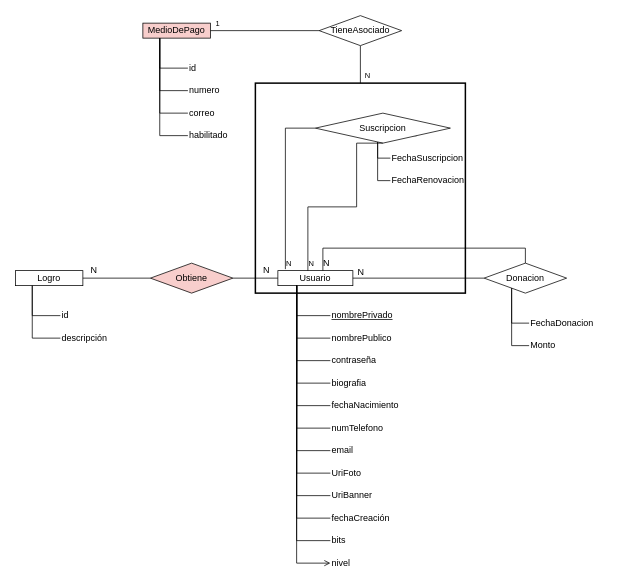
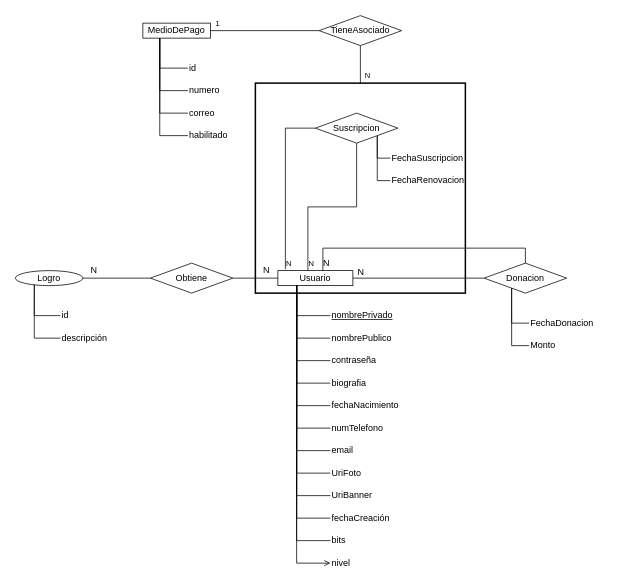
  <mxCell id="0" />
  <mxCell id="1" parent="0" />
  <mxCell id="2" value="" style="group" vertex="1" connectable="0" parent="1"><mxGeometry x="390" y="360" width="155" height="400" as="geometry" /></mxCell>
  <mxCell id="3" value="Usuario" style="whiteSpace=wrap;html=1;" vertex="1" parent="2"><mxGeometry x="-20" width="100" height="20" as="geometry" /></mxCell>
  <mxCell id="4" value="nombrePrivado" style="text;html=1;strokeColor=none;fillColor=none;align=left;verticalAlign=middle;whiteSpace=wrap;rounded=0;fontStyle=4" vertex="1" parent="2"><mxGeometry x="50" y="50" width="105" height="20" as="geometry" /></mxCell>
  <mxCell id="5" style="edgeStyle=orthogonalEdgeStyle;rounded=0;orthogonalLoop=1;jettySize=auto;html=1;exitX=0.25;exitY=1;exitDx=0;exitDy=0;entryX=0;entryY=0.5;entryDx=0;entryDy=0;endArrow=none;endFill=0;strokeWidth=1;" edge="1" parent="2" source="3" target="4"><mxGeometry relative="1" as="geometry" /></mxCell>
  <mxCell id="6" value="nombrePublico" style="text;html=1;strokeColor=none;fillColor=none;align=left;verticalAlign=middle;whiteSpace=wrap;rounded=0;" vertex="1" parent="2"><mxGeometry x="50" y="80" width="105" height="20" as="geometry" /></mxCell>
  <mxCell id="7" style="edgeStyle=orthogonalEdgeStyle;rounded=0;orthogonalLoop=1;jettySize=auto;html=1;exitX=0.25;exitY=1;exitDx=0;exitDy=0;entryX=0;entryY=0.5;entryDx=0;entryDy=0;endArrow=none;endFill=0;strokeWidth=1;" edge="1" parent="2" source="3" target="6"><mxGeometry relative="1" as="geometry" /></mxCell>
  <mxCell id="8" value="contraseña" style="text;html=1;strokeColor=none;fillColor=none;align=left;verticalAlign=middle;whiteSpace=wrap;rounded=0;" vertex="1" parent="2"><mxGeometry x="50" y="110" width="105" height="20" as="geometry" /></mxCell>
  <mxCell id="9" style="edgeStyle=orthogonalEdgeStyle;rounded=0;orthogonalLoop=1;jettySize=auto;html=1;exitX=0.25;exitY=1;exitDx=0;exitDy=0;entryX=0;entryY=0.5;entryDx=0;entryDy=0;endArrow=none;endFill=0;strokeWidth=1;" edge="1" parent="2" source="3" target="8"><mxGeometry relative="1" as="geometry" /></mxCell>
  <mxCell id="10" value="biografia" style="text;html=1;strokeColor=none;fillColor=none;align=left;verticalAlign=middle;whiteSpace=wrap;rounded=0;" vertex="1" parent="2"><mxGeometry x="50" y="140" width="105" height="20" as="geometry" /></mxCell>
  <mxCell id="11" style="edgeStyle=orthogonalEdgeStyle;rounded=0;orthogonalLoop=1;jettySize=auto;html=1;exitX=0.25;exitY=1;exitDx=0;exitDy=0;entryX=0;entryY=0.5;entryDx=0;entryDy=0;endArrow=none;endFill=0;strokeWidth=1;" edge="1" parent="2" source="3" target="10"><mxGeometry relative="1" as="geometry" /></mxCell>
  <mxCell id="12" value="fechaNacimiento" style="text;html=1;strokeColor=none;fillColor=none;align=left;verticalAlign=middle;whiteSpace=wrap;rounded=0;" vertex="1" parent="2"><mxGeometry x="50" y="170" width="105" height="20" as="geometry" /></mxCell>
  <mxCell id="13" style="edgeStyle=orthogonalEdgeStyle;rounded=0;orthogonalLoop=1;jettySize=auto;html=1;exitX=0.25;exitY=1;exitDx=0;exitDy=0;entryX=0;entryY=0.5;entryDx=0;entryDy=0;endArrow=none;endFill=0;strokeWidth=1;" edge="1" parent="2" source="3" target="12"><mxGeometry relative="1" as="geometry" /></mxCell>
  <mxCell id="14" value="numTelefono" style="text;html=1;strokeColor=none;fillColor=none;align=left;verticalAlign=middle;whiteSpace=wrap;rounded=0;" vertex="1" parent="2"><mxGeometry x="50" y="200" width="105" height="20" as="geometry" /></mxCell>
  <mxCell id="15" style="edgeStyle=orthogonalEdgeStyle;rounded=0;orthogonalLoop=1;jettySize=auto;html=1;exitX=0.25;exitY=1;exitDx=0;exitDy=0;entryX=0;entryY=0.5;entryDx=0;entryDy=0;endArrow=none;endFill=0;strokeWidth=1;" edge="1" parent="2" source="3" target="14"><mxGeometry relative="1" as="geometry" /></mxCell>
  <mxCell id="16" value="email" style="text;html=1;strokeColor=none;fillColor=none;align=left;verticalAlign=middle;whiteSpace=wrap;rounded=0;" vertex="1" parent="2"><mxGeometry x="50" y="230" width="105" height="20" as="geometry" /></mxCell>
  <mxCell id="17" style="edgeStyle=orthogonalEdgeStyle;rounded=0;orthogonalLoop=1;jettySize=auto;html=1;exitX=0.25;exitY=1;exitDx=0;exitDy=0;entryX=0;entryY=0.5;entryDx=0;entryDy=0;endArrow=none;endFill=0;strokeWidth=1;" edge="1" parent="2" source="3" target="16"><mxGeometry relative="1" as="geometry" /></mxCell>
  <mxCell id="18" value="UriFoto" style="text;html=1;strokeColor=none;fillColor=none;align=left;verticalAlign=middle;whiteSpace=wrap;rounded=0;" vertex="1" parent="2"><mxGeometry x="50" y="260" width="105" height="20" as="geometry" /></mxCell>
  <mxCell id="19" style="edgeStyle=orthogonalEdgeStyle;rounded=0;orthogonalLoop=1;jettySize=auto;html=1;exitX=0.25;exitY=1;exitDx=0;exitDy=0;entryX=0;entryY=0.5;entryDx=0;entryDy=0;endArrow=none;endFill=0;strokeWidth=1;" edge="1" parent="2" source="3" target="18"><mxGeometry relative="1" as="geometry" /></mxCell>
  <mxCell id="20" value="UriBanner" style="text;html=1;strokeColor=none;fillColor=none;align=left;verticalAlign=middle;whiteSpace=wrap;rounded=0;" vertex="1" parent="2"><mxGeometry x="50" y="290" width="105" height="20" as="geometry" /></mxCell>
  <mxCell id="21" style="edgeStyle=orthogonalEdgeStyle;rounded=0;orthogonalLoop=1;jettySize=auto;html=1;exitX=0.25;exitY=1;exitDx=0;exitDy=0;entryX=0;entryY=0.5;entryDx=0;entryDy=0;endArrow=none;endFill=0;strokeWidth=1;" edge="1" parent="2" source="3" target="20"><mxGeometry relative="1" as="geometry" /></mxCell>
  <mxCell id="22" value="fechaCreación" style="text;html=1;strokeColor=none;fillColor=none;align=left;verticalAlign=middle;whiteSpace=wrap;rounded=0;" vertex="1" parent="2"><mxGeometry x="50" y="320" width="105" height="20" as="geometry" /></mxCell>
  <mxCell id="23" style="edgeStyle=orthogonalEdgeStyle;rounded=0;orthogonalLoop=1;jettySize=auto;html=1;exitX=0.25;exitY=1;exitDx=0;exitDy=0;entryX=0;entryY=0.5;entryDx=0;entryDy=0;endArrow=none;endFill=0;strokeWidth=1;" edge="1" parent="2" source="3" target="22"><mxGeometry relative="1" as="geometry" /></mxCell>
  <mxCell id="24" value="bits" style="text;html=1;strokeColor=none;fillColor=none;align=left;verticalAlign=middle;whiteSpace=wrap;rounded=0;" vertex="1" parent="2"><mxGeometry x="50" y="350" width="105" height="20" as="geometry" /></mxCell>
  <mxCell id="25" style="edgeStyle=orthogonalEdgeStyle;rounded=0;orthogonalLoop=1;jettySize=auto;html=1;exitX=0.25;exitY=1;exitDx=0;exitDy=0;entryX=0;entryY=0.5;entryDx=0;entryDy=0;endArrow=none;endFill=0;strokeWidth=1;" edge="1" parent="2" source="3" target="24"><mxGeometry relative="1" as="geometry" /></mxCell>
  <mxCell id="26" value="nivel" style="text;html=1;strokeColor=none;fillColor=none;align=left;verticalAlign=middle;whiteSpace=wrap;rounded=0;" vertex="1" parent="2"><mxGeometry x="50" y="380" width="105" height="20" as="geometry" /></mxCell>
  <mxCell id="27" style="edgeStyle=orthogonalEdgeStyle;rounded=0;orthogonalLoop=1;jettySize=auto;html=1;exitX=0.25;exitY=1;exitDx=0;exitDy=0;entryX=0;entryY=0.5;entryDx=0;entryDy=0;endArrow=open;endFill=0;strokeWidth=1;" edge="1" parent="2" source="3" target="26"><mxGeometry relative="1" as="geometry" /></mxCell>
  <mxCell id="28" value="N" style="text;html=1;strokeColor=none;fillColor=none;align=center;verticalAlign=middle;whiteSpace=wrap;rounded=0;" vertex="1" parent="2"><mxGeometry x="76" y="-8" width="30" height="20" as="geometry" /></mxCell>
  <mxCell id="29" style="edgeStyle=orthogonalEdgeStyle;rounded=0;orthogonalLoop=1;jettySize=auto;html=1;entryX=1;entryY=0.5;entryDx=0;entryDy=0;endArrow=none;endFill=0;strokeWidth=1;" edge="1" parent="1" source="30" target="3"><mxGeometry relative="1" as="geometry" /></mxCell>
  <mxCell id="30" value="Donacion" style="rhombus;whiteSpace=wrap;html=1;" vertex="1" parent="1"><mxGeometry x="645" y="350" width="110" height="40" as="geometry" /></mxCell>
  <mxCell id="31" value="FechaDonacion" style="text;html=1;strokeColor=none;fillColor=none;align=left;verticalAlign=middle;whiteSpace=wrap;rounded=0;" vertex="1" parent="1"><mxGeometry x="705" y="420" width="105" height="20" as="geometry" /></mxCell>
  <mxCell id="32" style="edgeStyle=orthogonalEdgeStyle;rounded=0;orthogonalLoop=1;jettySize=auto;html=1;exitX=0.25;exitY=1;exitDx=0;exitDy=0;entryX=0;entryY=0.5;entryDx=0;entryDy=0;endArrow=none;endFill=0;strokeWidth=1;" edge="1" parent="1" source="30" target="31"><mxGeometry relative="1" as="geometry" /></mxCell>
  <mxCell id="33" value="Monto" style="text;html=1;strokeColor=none;fillColor=none;align=left;verticalAlign=middle;whiteSpace=wrap;rounded=0;" vertex="1" parent="1"><mxGeometry x="705" y="450" width="105" height="20" as="geometry" /></mxCell>
  <mxCell id="34" style="edgeStyle=orthogonalEdgeStyle;rounded=0;orthogonalLoop=1;jettySize=auto;html=1;exitX=0.25;exitY=1;exitDx=0;exitDy=0;entryX=0;entryY=0.5;entryDx=0;entryDy=0;endArrow=none;endFill=0;strokeWidth=1;" edge="1" parent="1" source="30" target="33"><mxGeometry relative="1" as="geometry" /></mxCell>
  <mxCell id="35" style="edgeStyle=orthogonalEdgeStyle;rounded=0;orthogonalLoop=1;jettySize=auto;html=1;entryX=0.5;entryY=0;entryDx=0;entryDy=0;endArrow=none;endFill=0;strokeWidth=1;" edge="1" parent="1" source="3" target="30"><mxGeometry relative="1" as="geometry"><Array as="points"><mxPoint x="430" y="330" /><mxPoint x="700" y="330" /></Array></mxGeometry></mxCell>
  <mxCell id="36" value="N" style="text;html=1;strokeColor=none;fillColor=none;align=center;verticalAlign=middle;whiteSpace=wrap;rounded=0;" vertex="1" parent="1"><mxGeometry x="420" y="340" width="30" height="20" as="geometry" /></mxCell>
- <mxCell id="37" value="Logro" style="whiteSpace=wrap;html=1;" vertex="1" parent="1"><mxGeometry x="20" y="360" width="90" height="20" as="geometry" /></mxCell>
+ <mxCell id="37" value="Logro" style="ellipse;whiteSpace=wrap;html=1;" vertex="1" parent="1"><mxGeometry x="20" y="360" width="90" height="20" as="geometry" /></mxCell>
  <mxCell id="38" value="id" style="text;html=1;strokeColor=none;fillColor=none;align=left;verticalAlign=middle;whiteSpace=wrap;rounded=0;" vertex="1" parent="1"><mxGeometry x="80" y="410" width="40" height="20" as="geometry" /></mxCell>
  <mxCell id="39" style="edgeStyle=orthogonalEdgeStyle;rounded=0;orthogonalLoop=1;jettySize=auto;html=1;exitX=0.25;exitY=1;exitDx=0;exitDy=0;entryX=0;entryY=0.5;entryDx=0;entryDy=0;endArrow=none;endFill=0;strokeWidth=1;" edge="1" parent="1" source="37" target="38"><mxGeometry relative="1" as="geometry" /></mxCell>
  <mxCell id="40" value="descripción" style="text;html=1;strokeColor=none;fillColor=none;align=left;verticalAlign=middle;whiteSpace=wrap;rounded=0;" vertex="1" parent="1"><mxGeometry x="80" y="440" width="70" height="20" as="geometry" /></mxCell>
  <mxCell id="41" style="edgeStyle=orthogonalEdgeStyle;rounded=0;orthogonalLoop=1;jettySize=auto;html=1;exitX=0.25;exitY=1;exitDx=0;exitDy=0;entryX=0;entryY=0.5;entryDx=0;entryDy=0;endArrow=none;endFill=0;strokeWidth=1;" edge="1" parent="1" source="37" target="40"><mxGeometry relative="1" as="geometry" /></mxCell>
  <mxCell id="42" style="edgeStyle=orthogonalEdgeStyle;rounded=0;orthogonalLoop=1;jettySize=auto;html=1;entryX=1;entryY=0.5;entryDx=0;entryDy=0;endArrow=none;endFill=0;strokeWidth=1;" edge="1" parent="1" source="43" target="37"><mxGeometry relative="1" as="geometry" /></mxCell>
- <mxCell id="43" value="Obtiene" style="rhombus;whiteSpace=wrap;html=1;fillColor=#f8cecc;" vertex="1" parent="1"><mxGeometry x="200" y="350" width="110" height="40" as="geometry" /></mxCell>
+ <mxCell id="43" value="Obtiene" style="rhombus;whiteSpace=wrap;html=1;" vertex="1" parent="1"><mxGeometry x="200" y="350" width="110" height="40" as="geometry" /></mxCell>
  <mxCell id="44" style="edgeStyle=orthogonalEdgeStyle;rounded=0;orthogonalLoop=1;jettySize=auto;html=1;entryX=1;entryY=0.5;entryDx=0;entryDy=0;endArrow=none;endFill=0;strokeWidth=1;" edge="1" parent="1" source="3" target="43"><mxGeometry relative="1" as="geometry" /></mxCell>
  <mxCell id="45" value="N" style="text;html=1;strokeColor=none;fillColor=none;align=center;verticalAlign=middle;whiteSpace=wrap;rounded=0;" vertex="1" parent="1"><mxGeometry x="340" y="350" width="30" height="20" as="geometry" /></mxCell>
  <mxCell id="46" value="N" style="text;html=1;strokeColor=none;fillColor=none;align=center;verticalAlign=middle;whiteSpace=wrap;rounded=0;" vertex="1" parent="1"><mxGeometry x="110" y="350" width="30" height="20" as="geometry" /></mxCell>
  <mxCell id="47" style="edgeStyle=orthogonalEdgeStyle;rounded=0;orthogonalLoop=1;jettySize=auto;html=1;exitX=0.25;exitY=1;exitDx=0;exitDy=0;entryX=0;entryY=0.5;entryDx=0;entryDy=0;endArrow=none;endFill=0;strokeWidth=1;" edge="1" parent="1" source="50" target="55"><mxGeometry relative="1" as="geometry" /></mxCell>
  <mxCell id="48" style="edgeStyle=orthogonalEdgeStyle;rounded=0;orthogonalLoop=1;jettySize=auto;html=1;exitX=0.25;exitY=1;exitDx=0;exitDy=0;entryX=0;entryY=0.5;entryDx=0;entryDy=0;endArrow=none;endFill=0;strokeWidth=1;" edge="1" parent="1" source="50" target="56"><mxGeometry relative="1" as="geometry" /></mxCell>
  <mxCell id="49" style="edgeStyle=orthogonalEdgeStyle;rounded=0;orthogonalLoop=1;jettySize=auto;html=1;entryX=0;entryY=0.5;entryDx=0;entryDy=0;fontSize=10;endArrow=none;endFill=0;strokeWidth=1;" edge="1" parent="1" source="50" target="68"><mxGeometry relative="1" as="geometry" /></mxCell>
- <mxCell id="50" value="MedioDePago" style="whiteSpace=wrap;html=1;fillColor=#f8cecc;" vertex="1" parent="1"><mxGeometry x="190" y="30" width="90" height="20" as="geometry" /></mxCell>
+ <mxCell id="50" value="MedioDePago" style="whiteSpace=wrap;html=1;" vertex="1" parent="1"><mxGeometry x="190" y="30" width="90" height="20" as="geometry" /></mxCell>
  <mxCell id="51" value="id" style="text;html=1;strokeColor=none;fillColor=none;align=left;verticalAlign=middle;whiteSpace=wrap;rounded=0;" vertex="1" parent="1"><mxGeometry x="250" y="80" width="40" height="20" as="geometry" /></mxCell>
  <mxCell id="52" style="edgeStyle=orthogonalEdgeStyle;rounded=0;orthogonalLoop=1;jettySize=auto;html=1;exitX=0.25;exitY=1;exitDx=0;exitDy=0;entryX=0;entryY=0.5;entryDx=0;entryDy=0;endArrow=none;endFill=0;strokeWidth=1;" edge="1" parent="1" source="50" target="51"><mxGeometry relative="1" as="geometry" /></mxCell>
  <mxCell id="53" value="numero" style="text;html=1;strokeColor=none;fillColor=none;align=left;verticalAlign=middle;whiteSpace=wrap;rounded=0;" vertex="1" parent="1"><mxGeometry x="250" y="110" width="70" height="20" as="geometry" /></mxCell>
  <mxCell id="54" style="edgeStyle=orthogonalEdgeStyle;rounded=0;orthogonalLoop=1;jettySize=auto;html=1;exitX=0.25;exitY=1;exitDx=0;exitDy=0;entryX=0;entryY=0.5;entryDx=0;entryDy=0;endArrow=none;endFill=0;strokeWidth=1;" edge="1" parent="1" source="50" target="53"><mxGeometry relative="1" as="geometry" /></mxCell>
  <mxCell id="55" value="correo" style="text;html=1;strokeColor=none;fillColor=none;align=left;verticalAlign=middle;whiteSpace=wrap;rounded=0;" vertex="1" parent="1"><mxGeometry x="250" y="140" width="70" height="20" as="geometry" /></mxCell>
  <mxCell id="56" value="habilitado" style="text;html=1;strokeColor=none;fillColor=none;align=left;verticalAlign=middle;whiteSpace=wrap;rounded=0;" vertex="1" parent="1"><mxGeometry x="250" width="70" height="20" as="geometry" y="170" /></mxCell>
  <mxCell id="57" style="edgeStyle=orthogonalEdgeStyle;rounded=0;orthogonalLoop=1;jettySize=auto;html=1;exitX=1;exitY=1;exitDx=0;exitDy=0;entryX=0;entryY=0.5;entryDx=0;entryDy=0;endArrow=none;endFill=0;strokeWidth=1;" edge="1" parent="1" source="60" target="62"><mxGeometry relative="1" as="geometry"><Array as="points"><mxPoint x="503" y="240" /></Array></mxGeometry></mxCell>
  <mxCell id="58" style="edgeStyle=orthogonalEdgeStyle;rounded=0;orthogonalLoop=1;jettySize=auto;html=1;exitX=1;exitY=1;exitDx=0;exitDy=0;entryX=0;entryY=0.5;entryDx=0;entryDy=0;endArrow=none;endFill=0;strokeWidth=1;" edge="1" parent="1" source="60" target="61"><mxGeometry relative="1" as="geometry"><Array as="points"><mxPoint x="503" y="210" /></Array></mxGeometry></mxCell>
  <mxCell id="59" style="edgeStyle=orthogonalEdgeStyle;rounded=0;orthogonalLoop=1;jettySize=auto;html=1;entryX=0.1;entryY=-0.1;entryDx=0;entryDy=0;entryPerimeter=0;endArrow=none;endFill=0;strokeWidth=1;" edge="1" parent="1" source="60" target="3"><mxGeometry relative="1" as="geometry"><Array as="points"><mxPoint x="380" y="170" /></Array></mxGeometry></mxCell>
- <mxCell id="60" value="Suscripcion" style="rhombus;whiteSpace=wrap;html=1;" vertex="1" parent="1"><mxGeometry x="420" y="150" width="180" height="40" as="geometry" /></mxCell>
+ <mxCell id="60" value="Suscripcion" style="rhombus;whiteSpace=wrap;html=1;" vertex="1" parent="1"><mxGeometry x="420" y="150" width="110" height="40" as="geometry" /></mxCell>
  <mxCell id="61" value="FechaSuscripcion" style="text;html=1;strokeColor=none;fillColor=none;align=left;verticalAlign=middle;whiteSpace=wrap;rounded=0;" vertex="1" parent="1"><mxGeometry x="520" y="200" width="105" height="20" as="geometry" /></mxCell>
  <mxCell id="62" value="FechaRenovacion" style="text;html=1;strokeColor=none;fillColor=none;align=left;verticalAlign=middle;whiteSpace=wrap;rounded=0;" vertex="1" parent="1"><mxGeometry x="520" y="230" width="105" height="20" as="geometry" /></mxCell>
  <mxCell id="63" value="" style="whiteSpace=wrap;html=1;aspect=fixed;fillColor=none;strokeWidth=2;" vertex="1" parent="1"><mxGeometry x="340" y="110" width="280" height="280" as="geometry" /></mxCell>
  <mxCell id="64" style="edgeStyle=orthogonalEdgeStyle;rounded=0;orthogonalLoop=1;jettySize=auto;html=1;entryX=0.5;entryY=1;entryDx=0;entryDy=0;endArrow=none;endFill=0;strokeWidth=1;" edge="1" parent="1" source="3" target="60"><mxGeometry relative="1" as="geometry"><Array as="points"><mxPoint x="410" y="275" /><mxPoint x="475" y="275" /></Array></mxGeometry></mxCell>
  <mxCell id="65" value="N" style="text;html=1;strokeColor=none;fillColor=none;align=center;verticalAlign=middle;whiteSpace=wrap;rounded=0;fontSize=10;" vertex="1" parent="1"><mxGeometry x="400" y="340" width="30" height="20" as="geometry" /></mxCell>
  <mxCell id="66" value="N" style="text;html=1;strokeColor=none;fillColor=none;align=center;verticalAlign=middle;whiteSpace=wrap;rounded=0;fontSize=10;" vertex="1" parent="1"><mxGeometry x="375" y="340" width="20" height="20" as="geometry" /></mxCell>
  <mxCell id="67" style="edgeStyle=orthogonalEdgeStyle;rounded=0;orthogonalLoop=1;jettySize=auto;html=1;entryX=0.5;entryY=0;entryDx=0;entryDy=0;fontSize=10;endArrow=none;endFill=0;strokeWidth=1;" edge="1" parent="1" source="68" target="63"><mxGeometry relative="1" as="geometry" /></mxCell>
  <mxCell id="68" value="TieneAsociado" style="rhombus;whiteSpace=wrap;html=1;" vertex="1" parent="1"><mxGeometry x="425" y="20" width="110" height="40" as="geometry" /></mxCell>
  <mxCell id="69" value="N" style="text;html=1;strokeColor=none;fillColor=none;align=center;verticalAlign=middle;whiteSpace=wrap;rounded=0;fontSize=10;" vertex="1" parent="1"><mxGeometry x="480" y="90" width="20" height="20" as="geometry" /></mxCell>
  <mxCell id="70" value="1" style="text;html=1;strokeColor=none;fillColor=none;align=center;verticalAlign=middle;whiteSpace=wrap;rounded=0;fontSize=10;" vertex="1" parent="1"><mxGeometry x="280" y="20" width="20" height="20" as="geometry" /></mxCell>
